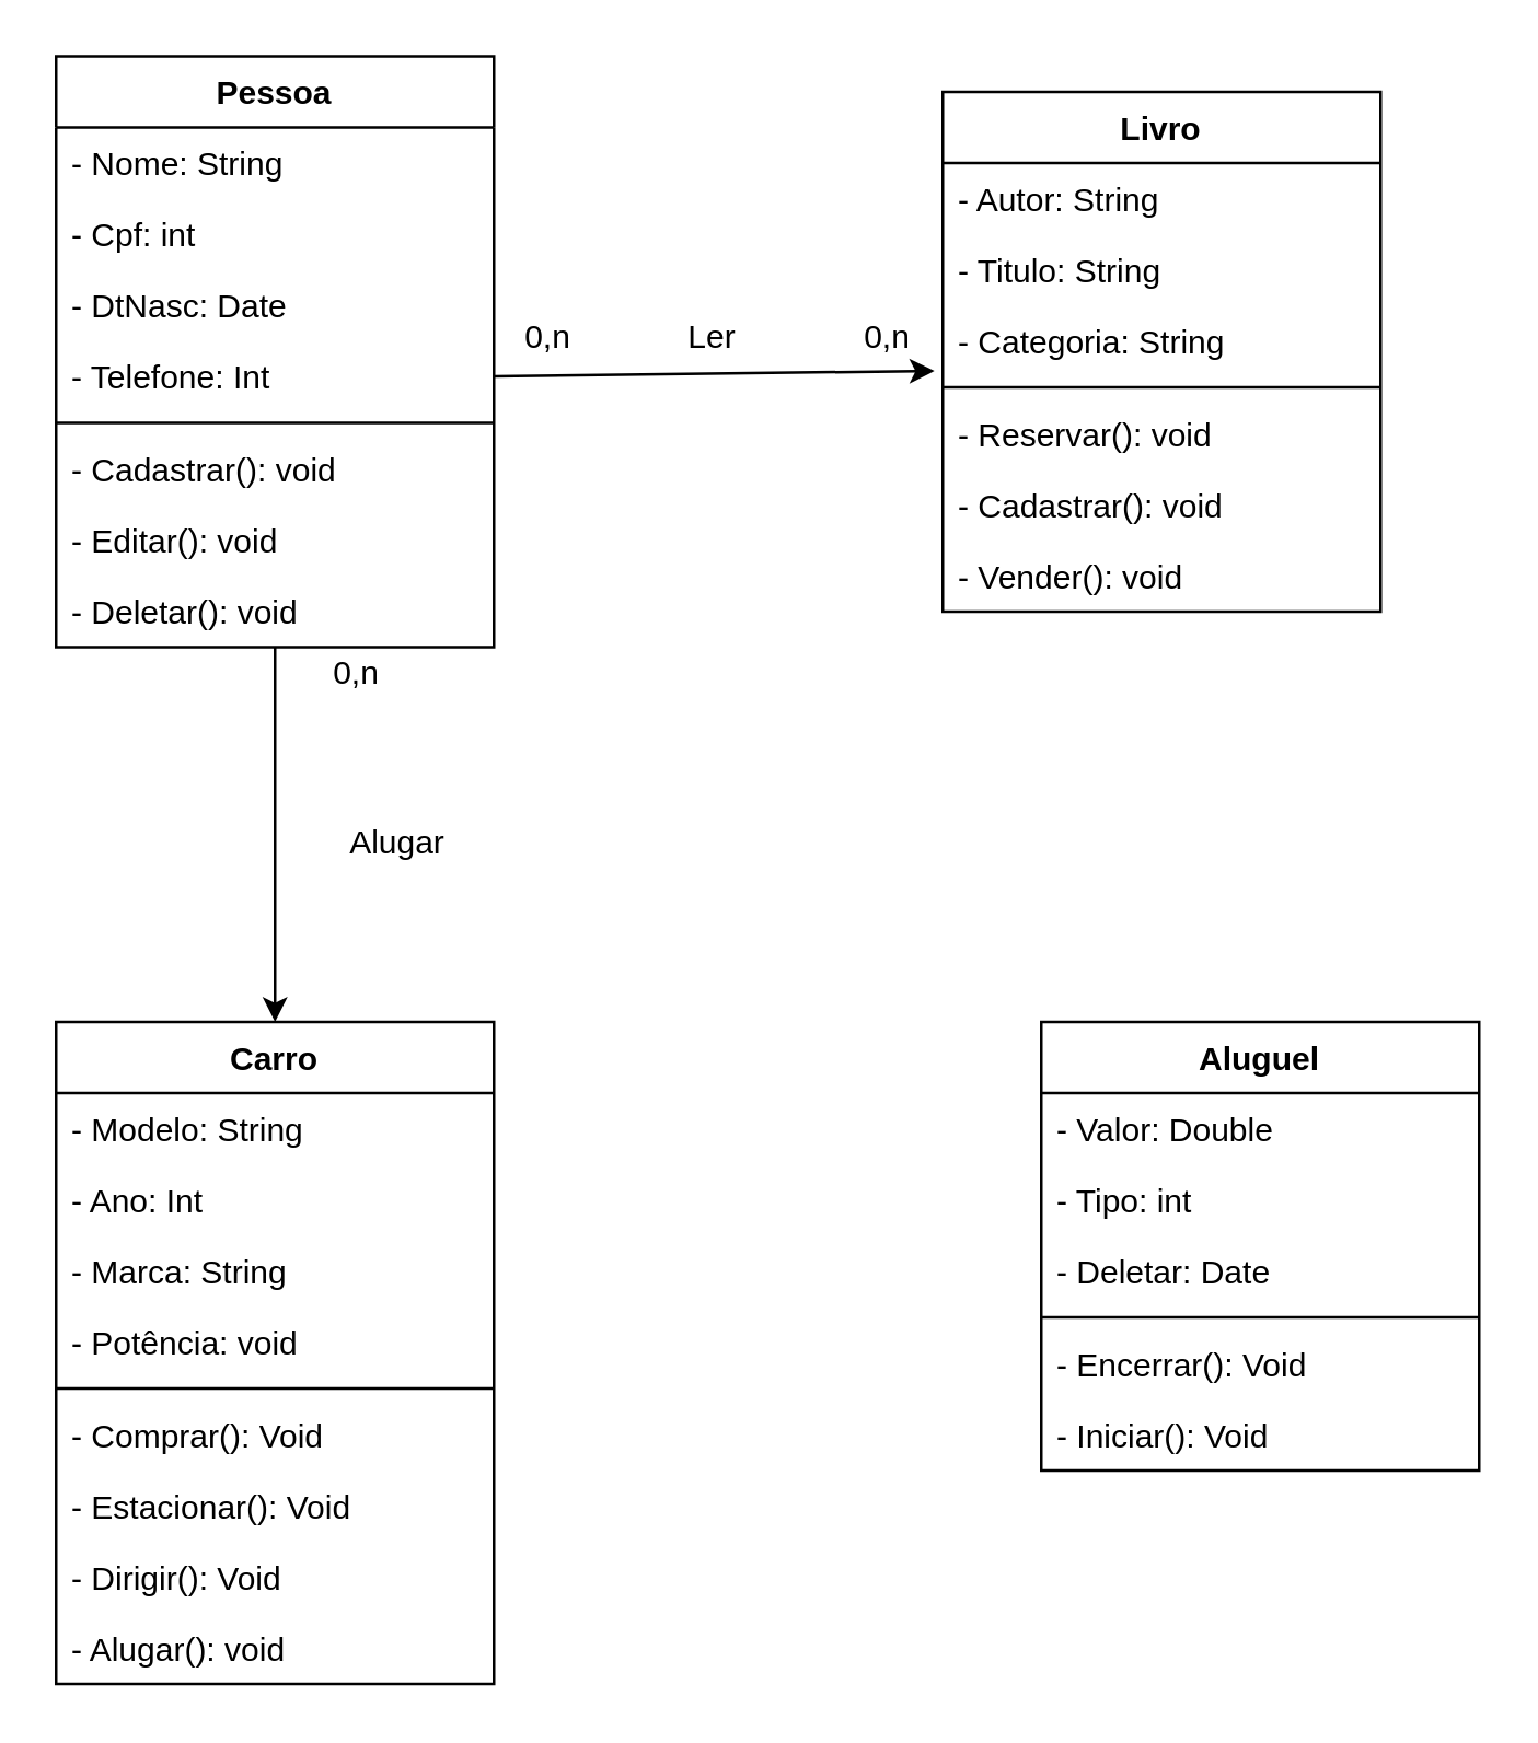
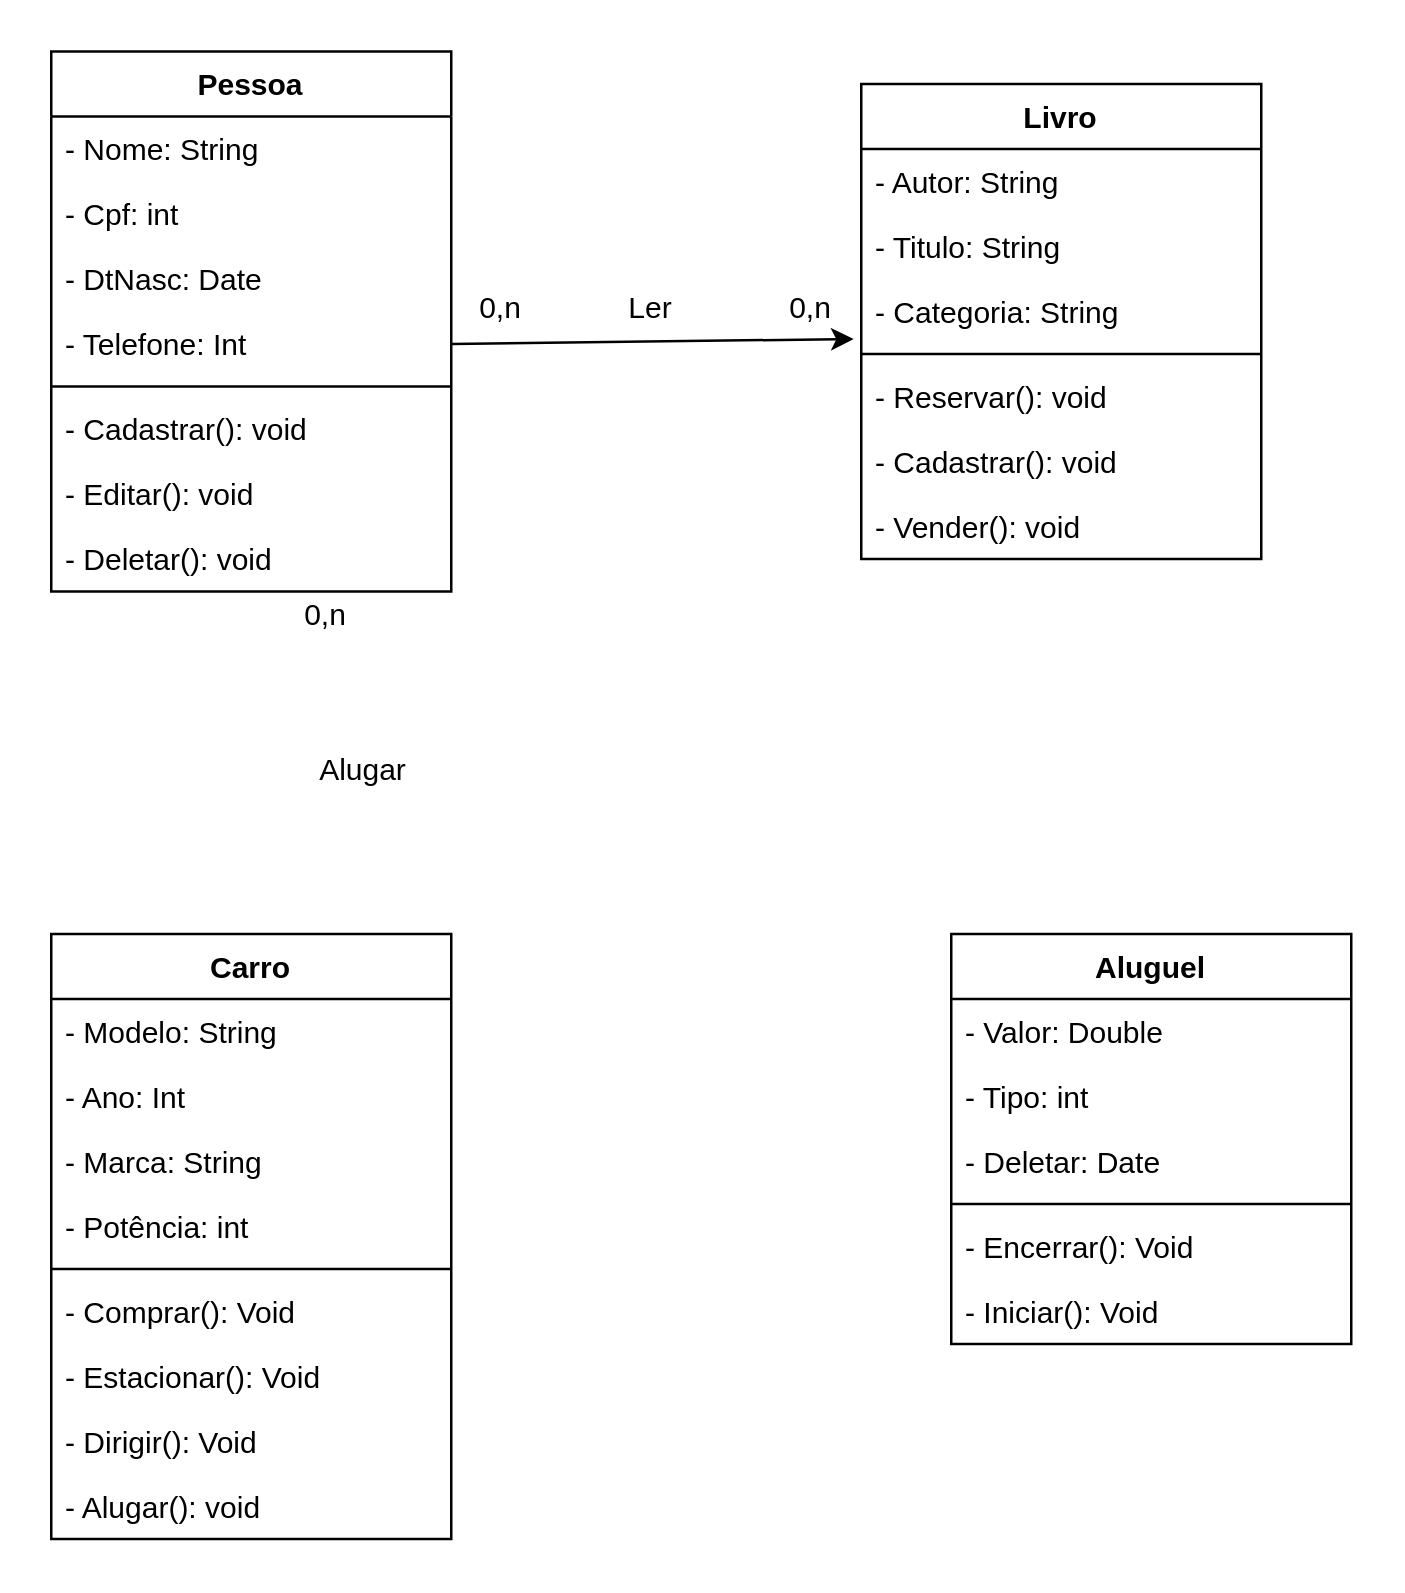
  <mxCell id="0" />
  <mxCell id="1" parent="0" />
  <mxCell id="2" value="Pessoa" style="swimlane;fontStyle=1;align=center;verticalAlign=top;childLayout=stackLayout;horizontal=1;startSize=26;horizontalStack=0;resizeParent=1;resizeParentMax=0;resizeLast=0;collapsible=1;marginBottom=0;" vertex="1" parent="1"><mxGeometry x="20" y="20" width="160" height="216" as="geometry" /></mxCell>
  <mxCell id="3" value="- Nome: String&#10;" style="text;strokeColor=none;fillColor=none;align=left;verticalAlign=top;spacingLeft=4;spacingRight=4;overflow=hidden;rotatable=0;points=[[0,0.5],[1,0.5]];portConstraint=eastwest;" vertex="1" parent="2"><mxGeometry y="26" width="160" height="26" as="geometry" /></mxCell>
  <mxCell id="4" value="- Cpf: int" style="text;strokeColor=none;fillColor=none;align=left;verticalAlign=top;spacingLeft=4;spacingRight=4;overflow=hidden;rotatable=0;points=[[0,0.5],[1,0.5]];portConstraint=eastwest;" vertex="1" parent="2"><mxGeometry y="52" width="160" height="26" as="geometry" /></mxCell>
  <mxCell id="5" value="- DtNasc: Date" style="text;strokeColor=none;fillColor=none;align=left;verticalAlign=top;spacingLeft=4;spacingRight=4;overflow=hidden;rotatable=0;points=[[0,0.5],[1,0.5]];portConstraint=eastwest;" vertex="1" parent="2"><mxGeometry y="78" width="160" height="26" as="geometry" /></mxCell>
  <mxCell id="6" value="- Telefone: Int" style="text;strokeColor=none;fillColor=none;align=left;verticalAlign=top;spacingLeft=4;spacingRight=4;overflow=hidden;rotatable=0;points=[[0,0.5],[1,0.5]];portConstraint=eastwest;" vertex="1" parent="2"><mxGeometry y="104" width="160" height="26" as="geometry" /></mxCell>
  <mxCell id="7" value="" style="line;strokeWidth=1;fillColor=none;align=left;verticalAlign=middle;spacingTop=-1;spacingLeft=3;spacingRight=3;rotatable=0;labelPosition=right;points=[];portConstraint=eastwest;" vertex="1" parent="2"><mxGeometry y="130" width="160" height="8" as="geometry" /></mxCell>
  <mxCell id="8" value="- Cadastrar(): void" style="text;strokeColor=none;fillColor=none;align=left;verticalAlign=top;spacingLeft=4;spacingRight=4;overflow=hidden;rotatable=0;points=[[0,0.5],[1,0.5]];portConstraint=eastwest;" vertex="1" parent="2"><mxGeometry y="138" width="160" height="26" as="geometry" /></mxCell>
  <mxCell id="9" value="- Editar(): void" style="text;strokeColor=none;fillColor=none;align=left;verticalAlign=top;spacingLeft=4;spacingRight=4;overflow=hidden;rotatable=0;points=[[0,0.5],[1,0.5]];portConstraint=eastwest;" vertex="1" parent="2"><mxGeometry y="164" width="160" height="26" as="geometry" /></mxCell>
  <mxCell id="10" value="- Deletar(): void" style="text;strokeColor=none;fillColor=none;align=left;verticalAlign=top;spacingLeft=4;spacingRight=4;overflow=hidden;rotatable=0;points=[[0,0.5],[1,0.5]];portConstraint=eastwest;" vertex="1" parent="2"><mxGeometry y="190" width="160" height="26" as="geometry" /></mxCell>
  <mxCell id="11" value="Livro" style="swimlane;fontStyle=1;align=center;verticalAlign=top;childLayout=stackLayout;horizontal=1;startSize=26;horizontalStack=0;resizeParent=1;resizeParentMax=0;resizeLast=0;collapsible=1;marginBottom=0;" vertex="1" parent="1"><mxGeometry x="344" y="33" width="160" height="190" as="geometry" /></mxCell>
  <mxCell id="12" value="- Autor: String" style="text;strokeColor=none;fillColor=none;align=left;verticalAlign=top;spacingLeft=4;spacingRight=4;overflow=hidden;rotatable=0;points=[[0,0.5],[1,0.5]];portConstraint=eastwest;" vertex="1" parent="11"><mxGeometry y="26" width="160" height="26" as="geometry" /></mxCell>
  <mxCell id="13" value="- Titulo: String" style="text;strokeColor=none;fillColor=none;align=left;verticalAlign=top;spacingLeft=4;spacingRight=4;overflow=hidden;rotatable=0;points=[[0,0.5],[1,0.5]];portConstraint=eastwest;" vertex="1" parent="11"><mxGeometry y="52" width="160" height="26" as="geometry" /></mxCell>
  <mxCell id="14" value="- Categoria: String" style="text;strokeColor=none;fillColor=none;align=left;verticalAlign=top;spacingLeft=4;spacingRight=4;overflow=hidden;rotatable=0;points=[[0,0.5],[1,0.5]];portConstraint=eastwest;" vertex="1" parent="11"><mxGeometry y="78" width="160" height="26" as="geometry" /></mxCell>
  <mxCell id="15" value="" style="line;strokeWidth=1;fillColor=none;align=left;verticalAlign=middle;spacingTop=-1;spacingLeft=3;spacingRight=3;rotatable=0;labelPosition=right;points=[];portConstraint=eastwest;" vertex="1" parent="11"><mxGeometry y="104" width="160" height="8" as="geometry" /></mxCell>
  <mxCell id="16" value="- Reservar(): void" style="text;strokeColor=none;fillColor=none;align=left;verticalAlign=top;spacingLeft=4;spacingRight=4;overflow=hidden;rotatable=0;points=[[0,0.5],[1,0.5]];portConstraint=eastwest;" vertex="1" parent="11"><mxGeometry y="112" width="160" height="26" as="geometry" /></mxCell>
  <mxCell id="17" value="- Cadastrar(): void" style="text;strokeColor=none;fillColor=none;align=left;verticalAlign=top;spacingLeft=4;spacingRight=4;overflow=hidden;rotatable=0;points=[[0,0.5],[1,0.5]];portConstraint=eastwest;" vertex="1" parent="11"><mxGeometry y="138" width="160" height="26" as="geometry" /></mxCell>
  <mxCell id="18" value="- Vender(): void" style="text;strokeColor=none;fillColor=none;align=left;verticalAlign=top;spacingLeft=4;spacingRight=4;overflow=hidden;rotatable=0;points=[[0,0.5],[1,0.5]];portConstraint=eastwest;" vertex="1" parent="11"><mxGeometry y="164" width="160" height="26" as="geometry" /></mxCell>
  <mxCell id="19" value="Carro" style="swimlane;fontStyle=1;align=center;verticalAlign=top;childLayout=stackLayout;horizontal=1;startSize=26;horizontalStack=0;resizeParent=1;resizeParentMax=0;resizeLast=0;collapsible=1;marginBottom=0;" vertex="1" parent="1"><mxGeometry x="20" y="373" width="160" height="242" as="geometry" /></mxCell>
  <mxCell id="20" value="- Modelo: String" style="text;strokeColor=none;fillColor=none;align=left;verticalAlign=top;spacingLeft=4;spacingRight=4;overflow=hidden;rotatable=0;points=[[0,0.5],[1,0.5]];portConstraint=eastwest;" vertex="1" parent="19"><mxGeometry y="26" width="160" height="26" as="geometry" /></mxCell>
  <mxCell id="21" value="- Ano: Int" style="text;strokeColor=none;fillColor=none;align=left;verticalAlign=top;spacingLeft=4;spacingRight=4;overflow=hidden;rotatable=0;points=[[0,0.5],[1,0.5]];portConstraint=eastwest;" vertex="1" parent="19"><mxGeometry y="52" width="160" height="26" as="geometry" /></mxCell>
  <mxCell id="22" value="- Marca: String" style="text;strokeColor=none;fillColor=none;align=left;verticalAlign=top;spacingLeft=4;spacingRight=4;overflow=hidden;rotatable=0;points=[[0,0.5],[1,0.5]];portConstraint=eastwest;" vertex="1" parent="19"><mxGeometry y="78" width="160" height="26" as="geometry" /></mxCell>
- <mxCell id="23" value="- Potência: void" style="text;strokeColor=none;fillColor=none;align=left;verticalAlign=top;spacingLeft=4;spacingRight=4;overflow=hidden;rotatable=0;points=[[0,0.5],[1,0.5]];portConstraint=eastwest;" vertex="1" parent="19"><mxGeometry y="104" width="160" height="26" as="geometry" /></mxCell>
+ <mxCell id="23" value="- Potência: int" style="text;strokeColor=none;fillColor=none;align=left;verticalAlign=top;spacingLeft=4;spacingRight=4;overflow=hidden;rotatable=0;points=[[0,0.5],[1,0.5]];portConstraint=eastwest;" vertex="1" parent="19"><mxGeometry y="104" width="160" height="26" as="geometry" /></mxCell>
  <mxCell id="24" value="" style="line;strokeWidth=1;fillColor=none;align=left;verticalAlign=middle;spacingTop=-1;spacingLeft=3;spacingRight=3;rotatable=0;labelPosition=right;points=[];portConstraint=eastwest;" vertex="1" parent="19"><mxGeometry y="130" width="160" height="8" as="geometry" /></mxCell>
  <mxCell id="25" value="- Comprar(): Void " style="text;strokeColor=none;fillColor=none;align=left;verticalAlign=top;spacingLeft=4;spacingRight=4;overflow=hidden;rotatable=0;points=[[0,0.5],[1,0.5]];portConstraint=eastwest;" vertex="1" parent="19"><mxGeometry y="138" width="160" height="26" as="geometry" /></mxCell>
  <mxCell id="26" value="- Estacionar(): Void" style="text;strokeColor=none;fillColor=none;align=left;verticalAlign=top;spacingLeft=4;spacingRight=4;overflow=hidden;rotatable=0;points=[[0,0.5],[1,0.5]];portConstraint=eastwest;" vertex="1" parent="19"><mxGeometry y="164" width="160" height="26" as="geometry" /></mxCell>
  <mxCell id="27" value="- Dirigir(): Void" style="text;strokeColor=none;fillColor=none;align=left;verticalAlign=top;spacingLeft=4;spacingRight=4;overflow=hidden;rotatable=0;points=[[0,0.5],[1,0.5]];portConstraint=eastwest;" vertex="1" parent="19"><mxGeometry y="190" width="160" height="26" as="geometry" /></mxCell>
  <mxCell id="28" value="- Alugar(): void" style="text;strokeColor=none;fillColor=none;align=left;verticalAlign=top;spacingLeft=4;spacingRight=4;overflow=hidden;rotatable=0;points=[[0,0.5],[1,0.5]];portConstraint=eastwest;" vertex="1" parent="19"><mxGeometry y="216" width="160" height="26" as="geometry" /></mxCell>
  <mxCell id="29" value="" style="endArrow=classic;html=1;entryX=-0.019;entryY=0.923;entryDx=0;entryDy=0;entryPerimeter=0;exitX=1;exitY=0.5;exitDx=0;exitDy=0;endFill=1;" edge="1" parent="1" source="6" target="14"><mxGeometry width="50" height="50" relative="1" as="geometry"><mxPoint x="320" y="383" as="sourcePoint" /><mxPoint x="370" y="333" as="targetPoint" /><Array as="points" /></mxGeometry></mxCell>
- <mxCell id="30" value="" style="endArrow=none;html=1;exitX=0.5;exitY=0;exitDx=0;exitDy=0;endFill=0;startArrow=classic;startFill=1;" edge="1" parent="1" source="19" target="10"><mxGeometry width="50" height="50" relative="1" as="geometry"><mxPoint x="190" y="147" as="sourcePoint" /><mxPoint x="350.96" y="144.998" as="targetPoint" /><Array as="points" /></mxGeometry></mxCell>
  <mxCell id="31" value="Alugar" style="text;html=1;strokeColor=none;fillColor=none;align=center;verticalAlign=middle;whiteSpace=wrap;rounded=0;sketch=0;" vertex="1" parent="1"><mxGeometry x="125" y="298" width="40" height="20" as="geometry" /></mxCell>
  <mxCell id="32" value="0,n" style="text;html=1;strokeColor=none;fillColor=none;align=center;verticalAlign=middle;whiteSpace=wrap;rounded=0;sketch=0;" vertex="1" parent="1"><mxGeometry x="110" y="236" width="40" height="20" as="geometry" /></mxCell>
  <mxCell id="33" value="Ler&lt;span style=&quot;color: rgba(0 , 0 , 0 , 0) ; font-family: monospace ; font-size: 0px&quot;&gt;%3CmxGraphModel%3E%3Croot%3E%3CmxCell%20id%3D%220%22%2F%3E%3CmxCell%20id%3D%221%22%20parent%3D%220%22%2F%3E%3CmxCell%20id%3D%222%22%20value%3D%220%2C1%22%20style%3D%22text%3Bhtml%3D1%3BstrokeColor%3Dnone%3BfillColor%3Dnone%3Balign%3Dcenter%3BverticalAlign%3Dmiddle%3BwhiteSpace%3Dwrap%3Brounded%3D0%3Bsketch%3D0%3B%22%20vertex%3D%221%22%20parent%3D%221%22%3E%3CmxGeometry%20x%3D%22180%22%20y%3D%22510%22%20width%3D%2240%22%20height%3D%2220%22%20as%3D%22geometry%22%2F%3E%3C%2FmxCell%3E%3C%2Froot%3E%3C%2FmxGraphModel%3E&lt;/span&gt;&lt;span style=&quot;color: rgba(0 , 0 , 0 , 0) ; font-family: monospace ; font-size: 0px&quot;&gt;%3CmxGraphModel%3E%3Croot%3E%3CmxCell%20id%3D%220%22%2F%3E%3CmxCell%20id%3D%221%22%20parent%3D%220%22%2F%3E%3CmxCell%20id%3D%222%22%20value%3D%220%2C1%22%20style%3D%22text%3Bhtml%3D1%3BstrokeColor%3Dnone%3BfillColor%3Dnone%3Balign%3Dcenter%3BverticalAlign%3Dmiddle%3BwhiteSpace%3Dwrap%3Brounded%3D0%3Bsketch%3D0%3B%22%20vertex%3D%221%22%20parent%3D%221%22%3E%3CmxGeometry%20x%3D%22180%22%20y%3D%22510%22%20width%3D%2240%22%20height%3D%2220%22%20as%3D%22geometry%22%2F%3E%3C%2FmxCell%3E%3C%2Froot%3E%3C%2FmxGraphModel%3E&lt;/span&gt;" style="text;html=1;strokeColor=none;fillColor=none;align=center;verticalAlign=middle;whiteSpace=wrap;rounded=0;sketch=0;" vertex="1" parent="1"><mxGeometry x="240" y="113" width="40" height="20" as="geometry" /></mxCell>
  <mxCell id="34" value="0,n" style="text;html=1;strokeColor=none;fillColor=none;align=center;verticalAlign=middle;whiteSpace=wrap;rounded=0;sketch=0;" vertex="1" parent="1"><mxGeometry x="180" y="113" width="40" height="20" as="geometry" /></mxCell>
  <mxCell id="35" value="0,n" style="text;html=1;strokeColor=none;fillColor=none;align=center;verticalAlign=middle;whiteSpace=wrap;rounded=0;sketch=0;" vertex="1" parent="1"><mxGeometry x="303.5" y="113" width="40" height="20" as="geometry" /></mxCell>
  <mxCell id="36" value="Aluguel" style="swimlane;fontStyle=1;align=center;verticalAlign=top;childLayout=stackLayout;horizontal=1;startSize=26;horizontalStack=0;resizeParent=1;resizeParentMax=0;resizeLast=0;collapsible=1;marginBottom=0;" vertex="1" parent="1"><mxGeometry x="380" y="373" width="160" height="164" as="geometry" /></mxCell>
  <mxCell id="37" value="- Valor: Double" style="text;strokeColor=none;fillColor=none;align=left;verticalAlign=top;spacingLeft=4;spacingRight=4;overflow=hidden;rotatable=0;points=[[0,0.5],[1,0.5]];portConstraint=eastwest;" vertex="1" parent="36"><mxGeometry y="26" width="160" height="26" as="geometry" /></mxCell>
  <mxCell id="38" value="- Tipo: int" style="text;strokeColor=none;fillColor=none;align=left;verticalAlign=top;spacingLeft=4;spacingRight=4;overflow=hidden;rotatable=0;points=[[0,0.5],[1,0.5]];portConstraint=eastwest;" vertex="1" parent="36"><mxGeometry y="52" width="160" height="26" as="geometry" /></mxCell>
  <mxCell id="39" value="- Deletar: Date" style="text;strokeColor=none;fillColor=none;align=left;verticalAlign=top;spacingLeft=4;spacingRight=4;overflow=hidden;rotatable=0;points=[[0,0.5],[1,0.5]];portConstraint=eastwest;" vertex="1" parent="36"><mxGeometry y="78" width="160" height="26" as="geometry" /></mxCell>
  <mxCell id="40" value="" style="line;strokeWidth=1;fillColor=none;align=left;verticalAlign=middle;spacingTop=-1;spacingLeft=3;spacingRight=3;rotatable=0;labelPosition=right;points=[];portConstraint=eastwest;" vertex="1" parent="36"><mxGeometry y="104" width="160" height="8" as="geometry" /></mxCell>
  <mxCell id="41" value="- Encerrar(): Void" style="text;strokeColor=none;fillColor=none;align=left;verticalAlign=top;spacingLeft=4;spacingRight=4;overflow=hidden;rotatable=0;points=[[0,0.5],[1,0.5]];portConstraint=eastwest;" vertex="1" parent="36"><mxGeometry y="112" width="160" height="26" as="geometry" /></mxCell>
  <mxCell id="42" value="- Iniciar(): Void" style="text;strokeColor=none;fillColor=none;align=left;verticalAlign=top;spacingLeft=4;spacingRight=4;overflow=hidden;rotatable=0;points=[[0,0.5],[1,0.5]];portConstraint=eastwest;" vertex="1" parent="36"><mxGeometry y="138" width="160" height="26" as="geometry" /></mxCell>
